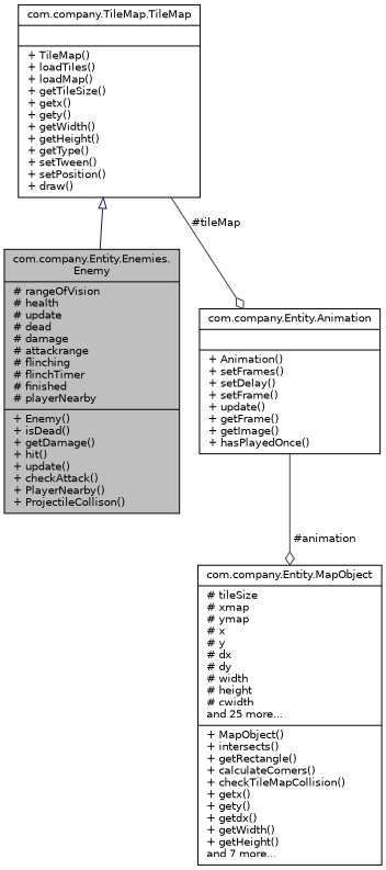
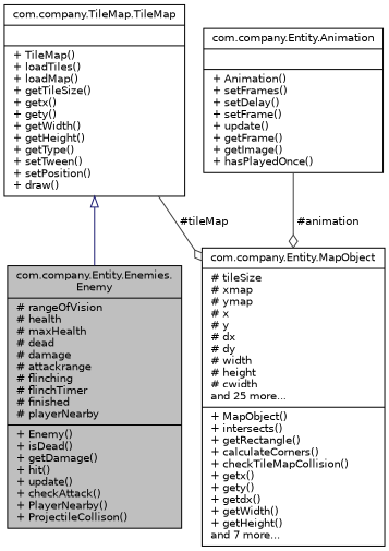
  digraph {
    node [color=black fillcolor=white fontname=Helvetica fontsize=10 shape=record style=filled]
    edge [color=grey25 fontname=Helvetica fontsize=10 labelfontname=Helvetica labelfontsize=10 style=solid arrowhead=odiamond]
-   n1 [fillcolor=grey75 fontcolor=black height=0.2 label="{com.company.Entity.Enemies.\lEnemy\n|# rangeOfVision\l# health\l# update\l# dead\l# damage\l# attackrange\l# flinching\l# flinchTimer\l# finished\l# playerNearby\l|+ Enemy()\l+ isDead()\l+ getDamage()\l+ hit()\l+ update()\l+ checkAttack()\l+ PlayerNearby()\l+ ProjectileCollison()\l}" width=0.4]
+   n1 [fillcolor=grey75 fontcolor=black height=0.2 label="{com.company.Entity.Enemies.\lEnemy\n|# rangeOfVision\l# health\l# maxHealth\l# dead\l# damage\l# attackrange\l# flinching\l# flinchTimer\l# finished\l# playerNearby\l|+ Enemy()\l+ isDead()\l+ getDamage()\l+ hit()\l+ update()\l+ checkAttack()\l+ PlayerNearby()\l+ ProjectileCollison()\l}" width=0.4]
    n2 [height=0.2 label="{com.company.Entity.MapObject\n|# tileSize\l# xmap\l# ymap\l# x\l# y\l# dx\l# dy\l# width\l# height\l# cwidth\land 25 more...\l|+ MapObject()\l+ intersects()\l+ getRectangle()\l+ calculateCorners()\l+ checkTileMapCollision()\l+ getx()\l+ gety()\l+ getdx()\l+ getWidth()\l+ getHeight()\land 7 more...\l}" width=0.4]
    n3 [height=0.2 label="{com.company.TileMap.TileMap\n||+ TileMap()\l+ loadTiles()\l+ loadMap()\l+ getTileSize()\l+ getx()\l+ gety()\l+ getWidth()\l+ getHeight()\l+ getType()\l+ setTween()\l+ setPosition()\l+ draw()\l}" width=0.4]
    n4 [height=0.2 label="{com.company.Entity.Animation\n||+ Animation()\l+ setFrames()\l+ setDelay()\l+ setFrame()\l+ update()\l+ getFrame()\l+ getImage()\l+ hasPlayedOnce()\l}" width=0.4]
    n3 -> n1 [arrowtail=onormal color=midnightblue dir=back arrowhead=""]
-   n3 -> n4 [label=" #tileMap"]
+   n3 -> n2 [label=" #tileMap"]
    n4 -> n2 [label=" #animation"]
  }
